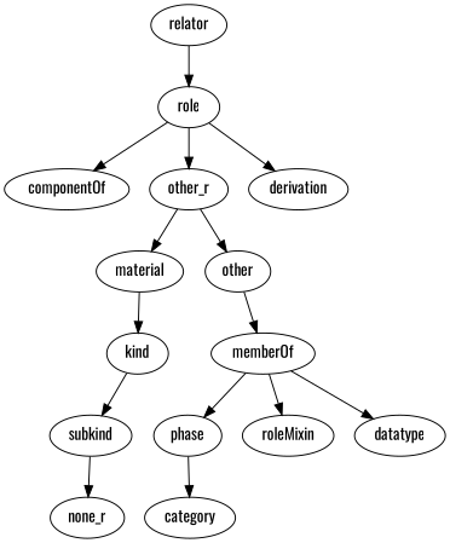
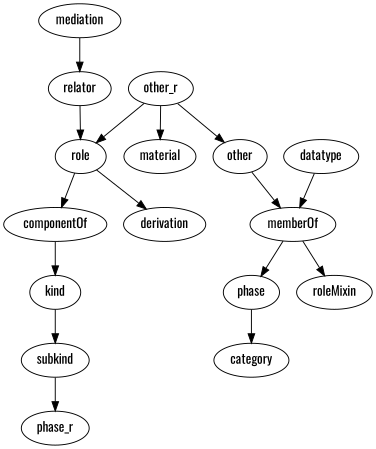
  strict digraph {
    fontname=Oswald
    node [fontname=Oswald]
    edge [fontname=Oswald]
+   mediation
    relator
    role
    componentOf
    other_r
    derivation
    kind
    material
    n9 [label=other]
    subkind
    memberOf
-   none_r
+   none_r [label=phase_r]
    phase
    roleMixin
    datatype
    category
+   mediation -> relator
    relator -> role
    role -> componentOf
-   role -> other_r
+   other_r -> role
    role -> derivation
-   material -> kind
+   componentOf -> kind
    other_r -> material
    other_r -> n9
    kind -> subkind
    n9 -> memberOf
    subkind -> none_r
    memberOf -> phase
    memberOf -> roleMixin
-   memberOf -> datatype
+   datatype -> memberOf
    phase -> category
  }
